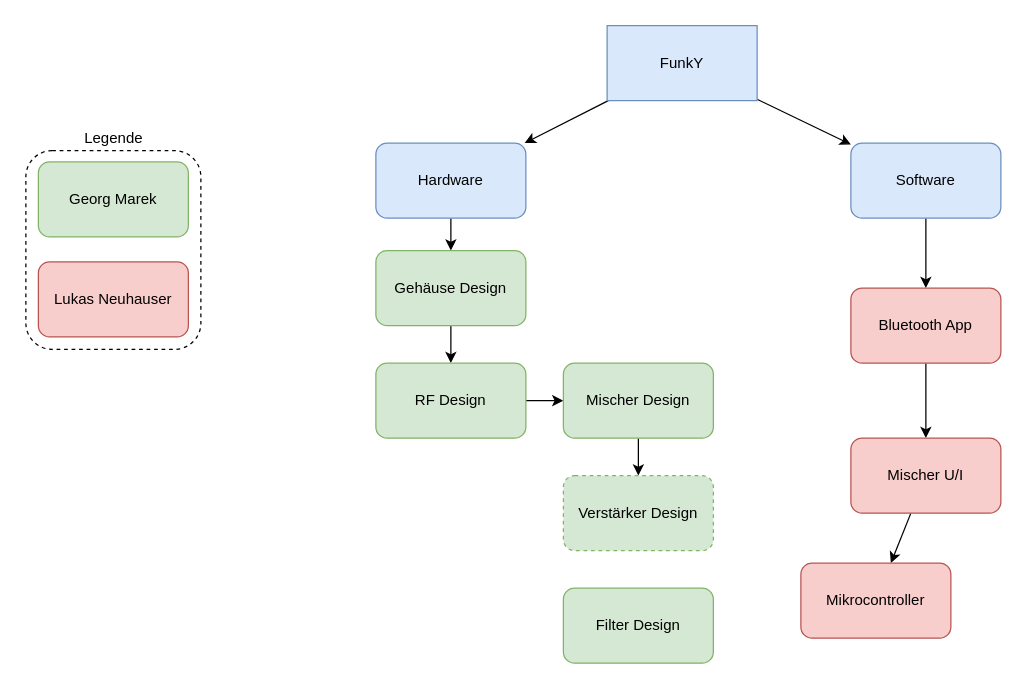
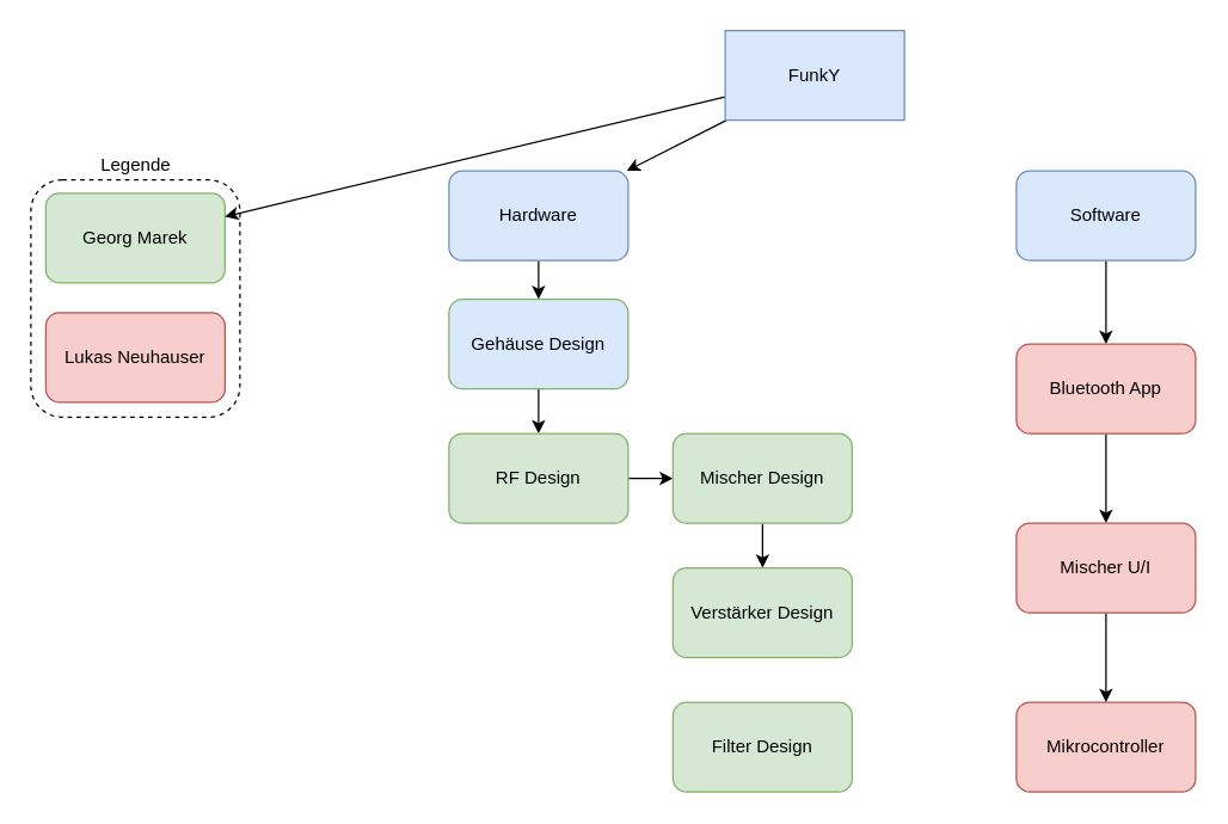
  <mxCell id="0" />
  <mxCell id="1" parent="0" />
  <mxCell id="2" value="" style="rounded=1;whiteSpace=wrap;html=1;fillColor=none;dashed=1;" parent="1" vertex="1"><mxGeometry x="20" y="120" width="140" height="159" as="geometry" /></mxCell>
  <mxCell id="3" value="Legende" style="text;html=1;align=center;verticalAlign=middle;resizable=0;points=[];autosize=1;strokeColor=none;fillColor=none;spacing=0;" parent="1" vertex="1"><mxGeometry x="55" y="100" width="70" height="20" as="geometry" /></mxCell>
  <mxCell id="4" value="Georg Marek" style="rounded=1;whiteSpace=wrap;html=1;fillColor=#d5e8d4;strokeColor=#82b366;" parent="1" vertex="1"><mxGeometry x="30" y="129" width="120" height="60" as="geometry" /></mxCell>
  <mxCell id="5" value="Lukas Neuhauser" style="rounded=1;whiteSpace=wrap;html=1;fillColor=#f8cecc;strokeColor=#b85450;" parent="1" vertex="1"><mxGeometry x="30" y="209" width="120" height="60" as="geometry" /></mxCell>
  <mxCell id="6" value="" style="edgeStyle=none;html=1;" edge="1" parent="1" source="8" target="10"><mxGeometry relative="1" as="geometry" /></mxCell>
- <mxCell id="7" value="" style="edgeStyle=none;html=1;" edge="1" parent="1" source="8" target="12"><mxGeometry relative="1" as="geometry" /></mxCell>
+ <mxCell id="7" value="" style="edgeStyle=none;html=1;" edge="1" parent="1" source="8" target="4"><mxGeometry relative="1" as="geometry" /></mxCell>
  <mxCell id="8" value="FunkY" style="whiteSpace=wrap;html=1;fillColor=#dae8fc;strokeColor=#6c8ebf;rounded=0;" vertex="1" parent="1"><mxGeometry x="485" y="20" width="120" height="60" as="geometry" /></mxCell>
  <mxCell id="9" value="" style="edgeStyle=none;html=1;" edge="1" parent="1" source="10" target="14"><mxGeometry relative="1" as="geometry" /></mxCell>
  <mxCell id="10" value="Hardware" style="whiteSpace=wrap;html=1;rounded=1;fillColor=#dae8fc;strokeColor=#6c8ebf;" vertex="1" parent="1"><mxGeometry x="300" y="114" width="120" height="60" as="geometry" /></mxCell>
  <mxCell id="11" value="" style="edgeStyle=none;html=1;" edge="1" parent="1" source="12" target="22"><mxGeometry relative="1" as="geometry" /></mxCell>
  <mxCell id="12" value="Software" style="rounded=1;whiteSpace=wrap;html=1;fillColor=#dae8fc;strokeColor=#6c8ebf;" vertex="1" parent="1"><mxGeometry x="680" y="114" width="120" height="60" as="geometry" /></mxCell>
  <mxCell id="13" value="" style="edgeStyle=none;html=1;" edge="1" parent="1" source="14" target="16"><mxGeometry relative="1" as="geometry" /></mxCell>
- <mxCell id="14" value="Gehäuse Design" style="whiteSpace=wrap;html=1;fillColor=#d5e8d4;strokeColor=#82b366;rounded=1;" vertex="1" parent="1"><mxGeometry x="300" y="200" width="120" height="60" as="geometry" /></mxCell>
+ <mxCell id="14" value="Gehäuse Design" style="whiteSpace=wrap;html=1;fillColor=#dae8fc;strokeColor=#82b366;rounded=1;" vertex="1" parent="1"><mxGeometry x="300" y="200" width="120" height="60" as="geometry" /></mxCell>
  <mxCell id="15" value="" style="edgeStyle=none;html=1;" edge="1" parent="1" source="16" target="18"><mxGeometry relative="1" as="geometry" /></mxCell>
  <mxCell id="16" value="RF Design" style="whiteSpace=wrap;html=1;fillColor=#d5e8d4;strokeColor=#82b366;rounded=1;" vertex="1" parent="1"><mxGeometry x="300" y="290" width="120" height="60" as="geometry" /></mxCell>
  <mxCell id="17" value="" style="edgeStyle=none;html=1;" edge="1" parent="1" source="18" target="19"><mxGeometry relative="1" as="geometry" /></mxCell>
  <mxCell id="18" value="Mischer Design" style="whiteSpace=wrap;html=1;fillColor=#d5e8d4;strokeColor=#82b366;rounded=1;" vertex="1" parent="1"><mxGeometry x="450" y="290" width="120" height="60" as="geometry" /></mxCell>
- <mxCell id="19" value="Verstärker Design" style="whiteSpace=wrap;html=1;fillColor=#d5e8d4;strokeColor=#82b366;rounded=1;dashed=1;" vertex="1" parent="1"><mxGeometry x="450" y="380" width="120" height="60" as="geometry" /></mxCell>
+ <mxCell id="19" value="Verstärker Design" style="whiteSpace=wrap;html=1;fillColor=#d5e8d4;strokeColor=#82b366;rounded=1;" vertex="1" parent="1"><mxGeometry x="450" y="380" width="120" height="60" as="geometry" /></mxCell>
  <mxCell id="20" value="Filter Design" style="whiteSpace=wrap;html=1;fillColor=#d5e8d4;strokeColor=#82b366;rounded=1;" vertex="1" parent="1"><mxGeometry x="450" y="470" width="120" height="60" as="geometry" /></mxCell>
  <mxCell id="21" value="" style="edgeStyle=none;html=1;" edge="1" parent="1" source="22" target="24"><mxGeometry relative="1" as="geometry" /></mxCell>
  <mxCell id="22" value="Bluetooth App" style="whiteSpace=wrap;html=1;fillColor=#f8cecc;strokeColor=#b85450;rounded=1;" vertex="1" parent="1"><mxGeometry x="680" y="230" width="120" height="60" as="geometry" /></mxCell>
  <mxCell id="23" value="" style="edgeStyle=none;html=1;" edge="1" parent="1" source="24" target="25"><mxGeometry relative="1" as="geometry" /></mxCell>
  <mxCell id="24" value="Mischer U/I" style="whiteSpace=wrap;html=1;fillColor=#f8cecc;strokeColor=#b85450;rounded=1;" vertex="1" parent="1"><mxGeometry x="680" y="350" width="120" height="60" as="geometry" /></mxCell>
- <mxCell id="25" value="Mikrocontroller" style="whiteSpace=wrap;html=1;fillColor=#f8cecc;strokeColor=#b85450;rounded=1;" vertex="1" parent="1"><mxGeometry x="640" y="450" width="120" height="60" as="geometry" /></mxCell>
+ <mxCell id="25" value="Mikrocontroller" style="whiteSpace=wrap;html=1;fillColor=#f8cecc;strokeColor=#b85450;rounded=1;" vertex="1" parent="1"><mxGeometry x="680" y="470" width="120" height="60" as="geometry" /></mxCell>
